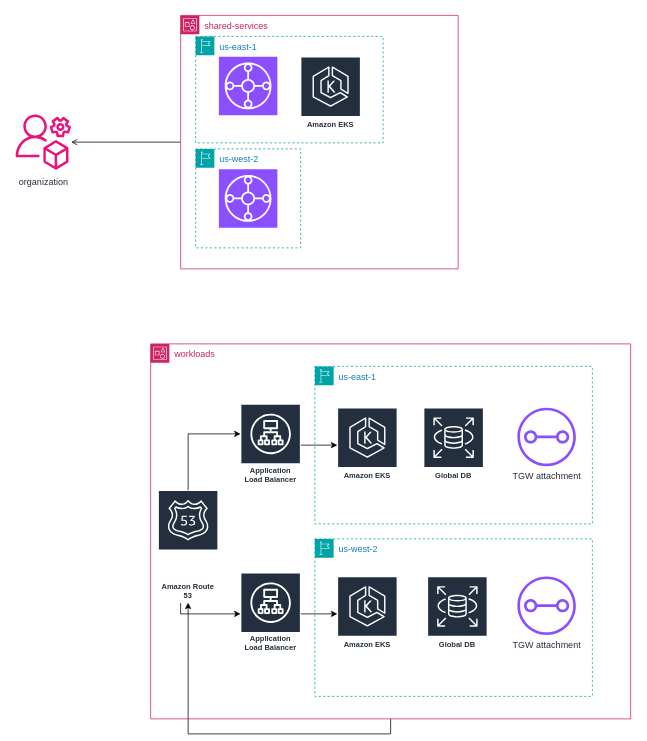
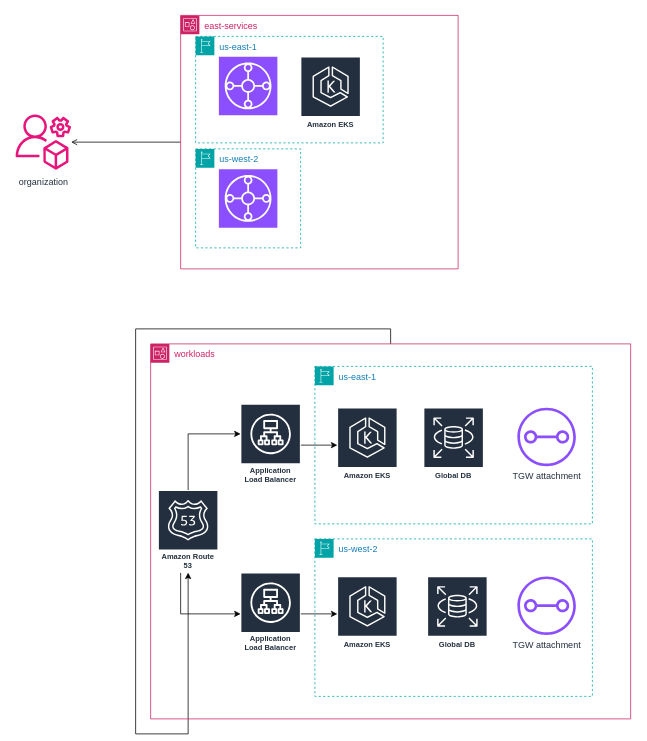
  <mxCell id="0" />
  <mxCell id="1" parent="0" />
  <mxCell id="2" value="organization&lt;div&gt;&lt;br&gt;&lt;/div&gt;" style="sketch=0;outlineConnect=0;fontColor=#232F3E;gradientColor=none;fillColor=#E7157B;strokeColor=none;dashed=0;verticalLabelPosition=bottom;verticalAlign=top;align=center;html=1;fontSize=12;fontStyle=0;aspect=fixed;pointerEvents=1;shape=mxgraph.aws4.organizations_management_account;" vertex="1" parent="1"><mxGeometry x="20" y="150" width="74" height="78" as="geometry" /></mxCell>
  <mxCell id="3" style="edgeStyle=orthogonalEdgeStyle;rounded=0;orthogonalLoop=1;jettySize=auto;html=1;endArrow=open;" edge="1" parent="1" source="4" target="2"><mxGeometry relative="1" as="geometry" /></mxCell>
- <mxCell id="4" value="shared-services" style="points=[[0,0],[0.25,0],[0.5,0],[0.75,0],[1,0],[1,0.25],[1,0.5],[1,0.75],[1,1],[0.75,1],[0.5,1],[0.25,1],[0,1],[0,0.75],[0,0.5],[0,0.25]];outlineConnect=0;gradientColor=none;html=1;whiteSpace=wrap;fontSize=12;fontStyle=0;container=1;pointerEvents=0;collapsible=0;recursiveResize=0;shape=mxgraph.aws4.group;grIcon=mxgraph.aws4.group_account;strokeColor=#CD2264;fillColor=none;verticalAlign=top;align=left;spacingLeft=30;fontColor=#CD2264;dashed=0;" vertex="1" parent="1"><mxGeometry x="240" y="20" width="370" height="338" as="geometry" /></mxCell>
+ <mxCell id="4" value="east-services" style="points=[[0,0],[0.25,0],[0.5,0],[0.75,0],[1,0],[1,0.25],[1,0.5],[1,0.75],[1,1],[0.75,1],[0.5,1],[0.25,1],[0,1],[0,0.75],[0,0.5],[0,0.25]];outlineConnect=0;gradientColor=none;html=1;whiteSpace=wrap;fontSize=12;fontStyle=0;container=1;pointerEvents=0;collapsible=0;recursiveResize=0;shape=mxgraph.aws4.group;grIcon=mxgraph.aws4.group_account;strokeColor=#CD2264;fillColor=none;verticalAlign=top;align=left;spacingLeft=30;fontColor=#CD2264;dashed=0;" vertex="1" parent="1"><mxGeometry x="240" y="20" width="370" height="338" as="geometry" /></mxCell>
  <mxCell id="5" value="us-east-1" style="points=[[0,0],[0.25,0],[0.5,0],[0.75,0],[1,0],[1,0.25],[1,0.5],[1,0.75],[1,1],[0.75,1],[0.5,1],[0.25,1],[0,1],[0,0.75],[0,0.5],[0,0.25]];outlineConnect=0;gradientColor=none;html=1;whiteSpace=wrap;fontSize=12;fontStyle=0;container=1;pointerEvents=0;collapsible=0;recursiveResize=0;shape=mxgraph.aws4.group;grIcon=mxgraph.aws4.group_region;strokeColor=#00A4A6;fillColor=none;verticalAlign=top;align=left;spacingLeft=30;fontColor=#147EBA;dashed=1;" vertex="1" parent="4"><mxGeometry x="20" y="28" width="250" height="142" as="geometry" /></mxCell>
  <mxCell id="6" value="" style="sketch=0;points=[[0,0,0],[0.25,0,0],[0.5,0,0],[0.75,0,0],[1,0,0],[0,1,0],[0.25,1,0],[0.5,1,0],[0.75,1,0],[1,1,0],[0,0.25,0],[0,0.5,0],[0,0.75,0],[1,0.25,0],[1,0.5,0],[1,0.75,0]];outlineConnect=0;fontColor=#232F3E;fillColor=#8C4FFF;strokeColor=#ffffff;dashed=0;verticalLabelPosition=bottom;verticalAlign=top;align=center;html=1;fontSize=12;fontStyle=0;aspect=fixed;shape=mxgraph.aws4.resourceIcon;resIcon=mxgraph.aws4.transit_gateway;" vertex="1" parent="5"><mxGeometry x="31" y="27" width="78" height="78" as="geometry" /></mxCell>
  <mxCell id="7" value="Amazon EKS" style="sketch=0;outlineConnect=0;fontColor=#232F3E;gradientColor=none;strokeColor=#ffffff;fillColor=#232F3E;dashed=0;verticalLabelPosition=middle;verticalAlign=bottom;align=center;html=1;whiteSpace=wrap;fontSize=10;fontStyle=1;spacing=3;shape=mxgraph.aws4.productIcon;prIcon=mxgraph.aws4.eks;" vertex="1" parent="5"><mxGeometry x="140" y="27" width="80" height="100" as="geometry" /></mxCell>
  <mxCell id="8" value="us-west-2" style="points=[[0,0],[0.25,0],[0.5,0],[0.75,0],[1,0],[1,0.25],[1,0.5],[1,0.75],[1,1],[0.75,1],[0.5,1],[0.25,1],[0,1],[0,0.75],[0,0.5],[0,0.25]];outlineConnect=0;gradientColor=none;html=1;whiteSpace=wrap;fontSize=12;fontStyle=0;container=1;pointerEvents=0;collapsible=0;recursiveResize=0;shape=mxgraph.aws4.group;grIcon=mxgraph.aws4.group_region;strokeColor=#00A4A6;fillColor=none;verticalAlign=top;align=left;spacingLeft=30;fontColor=#147EBA;dashed=1;" vertex="1" parent="4"><mxGeometry x="20" y="178" width="140" height="132" as="geometry" /></mxCell>
  <mxCell id="9" value="" style="sketch=0;points=[[0,0,0],[0.25,0,0],[0.5,0,0],[0.75,0,0],[1,0,0],[0,1,0],[0.25,1,0],[0.5,1,0],[0.75,1,0],[1,1,0],[0,0.25,0],[0,0.5,0],[0,0.75,0],[1,0.25,0],[1,0.5,0],[1,0.75,0]];outlineConnect=0;fontColor=#232F3E;fillColor=#8C4FFF;strokeColor=#ffffff;dashed=0;verticalLabelPosition=bottom;verticalAlign=top;align=center;html=1;fontSize=12;fontStyle=0;aspect=fixed;shape=mxgraph.aws4.resourceIcon;resIcon=mxgraph.aws4.transit_gateway;" vertex="1" parent="8"><mxGeometry x="31" y="27" width="78" height="78" as="geometry" /></mxCell>
  <mxCell id="10" style="edgeStyle=orthogonalEdgeStyle;rounded=0;orthogonalLoop=1;jettySize=auto;html=1;" edge="1" parent="1" source="11" target="26"><mxGeometry relative="1" as="geometry" /></mxCell>
  <mxCell id="11" value="workloads" style="points=[[0,0],[0.25,0],[0.5,0],[0.75,0],[1,0],[1,0.25],[1,0.5],[1,0.75],[1,1],[0.75,1],[0.5,1],[0.25,1],[0,1],[0,0.75],[0,0.5],[0,0.25]];outlineConnect=0;gradientColor=none;html=1;whiteSpace=wrap;fontSize=12;fontStyle=0;container=1;pointerEvents=0;collapsible=0;recursiveResize=0;shape=mxgraph.aws4.group;grIcon=mxgraph.aws4.group_account;strokeColor=#CD2264;fillColor=none;verticalAlign=top;align=left;spacingLeft=30;fontColor=#CD2264;dashed=0;" vertex="1" parent="1"><mxGeometry x="200" y="458" width="640" height="500" as="geometry" /></mxCell>
  <mxCell id="12" value="us-east-1" style="points=[[0,0],[0.25,0],[0.5,0],[0.75,0],[1,0],[1,0.25],[1,0.5],[1,0.75],[1,1],[0.75,1],[0.5,1],[0.25,1],[0,1],[0,0.75],[0,0.5],[0,0.25]];outlineConnect=0;gradientColor=none;html=1;whiteSpace=wrap;fontSize=12;fontStyle=0;container=1;pointerEvents=0;collapsible=0;recursiveResize=0;shape=mxgraph.aws4.group;grIcon=mxgraph.aws4.group_region;strokeColor=#00A4A6;fillColor=none;verticalAlign=top;align=left;spacingLeft=30;fontColor=#147EBA;dashed=1;" vertex="1" parent="11"><mxGeometry x="219" y="30" width="370" height="210" as="geometry" /></mxCell>
  <mxCell id="13" value="Amazon EKS" style="sketch=0;outlineConnect=0;fontColor=#232F3E;gradientColor=none;strokeColor=#ffffff;fillColor=#232F3E;dashed=0;verticalLabelPosition=middle;verticalAlign=bottom;align=center;html=1;whiteSpace=wrap;fontSize=10;fontStyle=1;spacing=3;shape=mxgraph.aws4.productIcon;prIcon=mxgraph.aws4.eks;" vertex="1" parent="12"><mxGeometry x="30" y="55" width="80" height="100" as="geometry" /></mxCell>
  <mxCell id="14" value="Global DB" style="sketch=0;outlineConnect=0;fontColor=#232F3E;gradientColor=none;strokeColor=#ffffff;fillColor=#232F3E;dashed=0;verticalLabelPosition=middle;verticalAlign=bottom;align=center;html=1;whiteSpace=wrap;fontSize=10;fontStyle=1;spacing=3;shape=mxgraph.aws4.productIcon;prIcon=mxgraph.aws4.rds;" vertex="1" parent="12"><mxGeometry x="145" y="55" width="80" height="100" as="geometry" /></mxCell>
  <mxCell id="15" value="TGW attachment" style="sketch=0;outlineConnect=0;fontColor=#232F3E;gradientColor=none;fillColor=#8C4FFF;strokeColor=none;dashed=0;verticalLabelPosition=bottom;verticalAlign=top;align=center;html=1;fontSize=12;fontStyle=0;aspect=fixed;pointerEvents=1;shape=mxgraph.aws4.transit_gateway_attachment;" vertex="1" parent="12"><mxGeometry x="270" y="55" width="78" height="78" as="geometry" /></mxCell>
  <mxCell id="16" value="us-west-2" style="points=[[0,0],[0.25,0],[0.5,0],[0.75,0],[1,0],[1,0.25],[1,0.5],[1,0.75],[1,1],[0.75,1],[0.5,1],[0.25,1],[0,1],[0,0.75],[0,0.5],[0,0.25]];outlineConnect=0;gradientColor=none;html=1;whiteSpace=wrap;fontSize=12;fontStyle=0;container=1;pointerEvents=0;collapsible=0;recursiveResize=0;shape=mxgraph.aws4.group;grIcon=mxgraph.aws4.group_region;strokeColor=#00A4A6;fillColor=none;verticalAlign=top;align=left;spacingLeft=30;fontColor=#147EBA;dashed=1;" vertex="1" parent="11"><mxGeometry x="219" y="260" width="370" height="210" as="geometry" /></mxCell>
  <mxCell id="17" value="Amazon EKS" style="sketch=0;outlineConnect=0;fontColor=#232F3E;gradientColor=none;strokeColor=#ffffff;fillColor=#232F3E;dashed=0;verticalLabelPosition=middle;verticalAlign=bottom;align=center;html=1;whiteSpace=wrap;fontSize=10;fontStyle=1;spacing=3;shape=mxgraph.aws4.productIcon;prIcon=mxgraph.aws4.eks;" vertex="1" parent="16"><mxGeometry x="30" y="50" width="80" height="100" as="geometry" /></mxCell>
  <mxCell id="18" value="Global DB" style="sketch=0;outlineConnect=0;fontColor=#232F3E;gradientColor=none;strokeColor=#ffffff;fillColor=#232F3E;dashed=0;verticalLabelPosition=middle;verticalAlign=bottom;align=center;html=1;whiteSpace=wrap;fontSize=10;fontStyle=1;spacing=3;shape=mxgraph.aws4.productIcon;prIcon=mxgraph.aws4.rds;" vertex="1" parent="16"><mxGeometry x="150" y="50" width="80" height="100" as="geometry" /></mxCell>
  <mxCell id="19" value="TGW attachment" style="sketch=0;outlineConnect=0;fontColor=#232F3E;gradientColor=none;fillColor=#8C4FFF;strokeColor=none;dashed=0;verticalLabelPosition=bottom;verticalAlign=top;align=center;html=1;fontSize=12;fontStyle=0;aspect=fixed;pointerEvents=1;shape=mxgraph.aws4.transit_gateway_attachment;" vertex="1" parent="16"><mxGeometry x="270" y="50" width="78" height="78" as="geometry" /></mxCell>
  <mxCell id="20" style="edgeStyle=orthogonalEdgeStyle;rounded=0;orthogonalLoop=1;jettySize=auto;html=1;" edge="1" parent="11" source="21" target="13"><mxGeometry relative="1" as="geometry" /></mxCell>
  <mxCell id="21" value="Application Load Balancer" style="sketch=0;outlineConnect=0;fontColor=#232F3E;gradientColor=none;strokeColor=#ffffff;fillColor=#232F3E;dashed=0;verticalLabelPosition=middle;verticalAlign=bottom;align=center;html=1;whiteSpace=wrap;fontSize=10;fontStyle=1;spacing=3;shape=mxgraph.aws4.productIcon;prIcon=mxgraph.aws4.application_load_balancer;" vertex="1" parent="11"><mxGeometry x="120" y="80" width="80" height="110" as="geometry" /></mxCell>
  <mxCell id="22" style="edgeStyle=orthogonalEdgeStyle;rounded=0;orthogonalLoop=1;jettySize=auto;html=1;" edge="1" parent="11" source="23" target="17"><mxGeometry relative="1" as="geometry" /></mxCell>
  <mxCell id="23" value="Application Load Balancer" style="sketch=0;outlineConnect=0;fontColor=#232F3E;gradientColor=none;strokeColor=#ffffff;fillColor=#232F3E;dashed=0;verticalLabelPosition=middle;verticalAlign=bottom;align=center;html=1;whiteSpace=wrap;fontSize=10;fontStyle=1;spacing=3;shape=mxgraph.aws4.productIcon;prIcon=mxgraph.aws4.application_load_balancer;" vertex="1" parent="11"><mxGeometry x="120" y="305" width="80" height="110" as="geometry" /></mxCell>
  <mxCell id="24" style="edgeStyle=orthogonalEdgeStyle;rounded=0;orthogonalLoop=1;jettySize=auto;html=1;" edge="1" parent="11" source="26" target="23"><mxGeometry relative="1" as="geometry"><Array as="points"><mxPoint x="40" y="360" /></Array></mxGeometry></mxCell>
  <mxCell id="25" style="edgeStyle=orthogonalEdgeStyle;rounded=0;orthogonalLoop=1;jettySize=auto;html=1;" edge="1" parent="11" source="26" target="21"><mxGeometry relative="1" as="geometry"><Array as="points"><mxPoint x="50" y="120" /></Array></mxGeometry></mxCell>
- <mxCell id="26" value="Amazon Route 53" style="sketch=0;outlineConnect=0;fontColor=#232F3E;gradientColor=none;strokeColor=#ffffff;fillColor=#232F3E;dashed=0;verticalLabelPosition=middle;verticalAlign=bottom;align=center;html=1;whiteSpace=wrap;fontSize=10;fontStyle=1;spacing=3;shape=mxgraph.aws4.productIcon;prIcon=mxgraph.aws4.route_53;" vertex="1" parent="11"><mxGeometry x="10" y="195" width="80" height="150" as="geometry" /></mxCell>
+ <mxCell id="26" value="Amazon Route 53" style="sketch=0;outlineConnect=0;fontColor=#232F3E;gradientColor=none;strokeColor=#ffffff;fillColor=#232F3E;dashed=0;verticalLabelPosition=middle;verticalAlign=bottom;align=center;html=1;whiteSpace=wrap;fontSize=10;fontStyle=1;spacing=3;shape=mxgraph.aws4.productIcon;prIcon=mxgraph.aws4.route_53;" vertex="1" parent="11"><mxGeometry x="10" y="195" width="80" height="110" as="geometry" /></mxCell>
